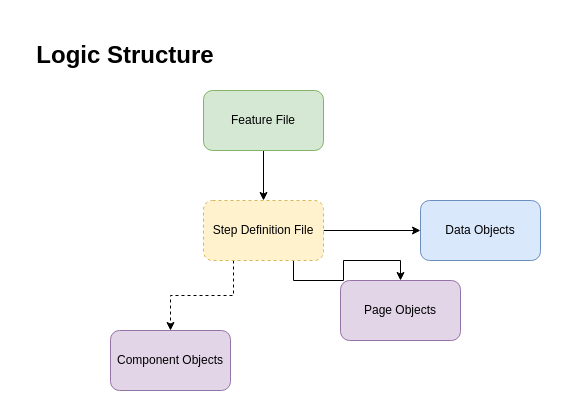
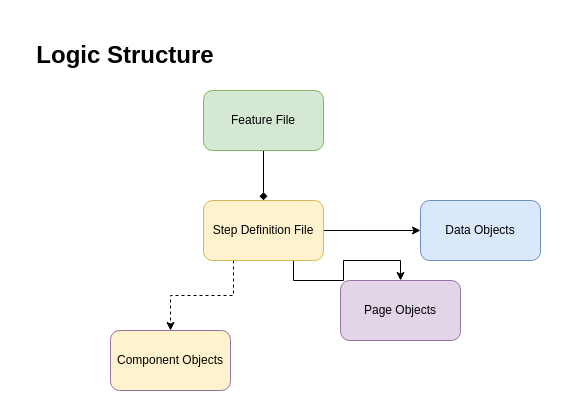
  <mxCell id="0" />
  <mxCell id="1" parent="0" />
- <mxCell id="2" style="edgeStyle=orthogonalEdgeStyle;rounded=0;orthogonalLoop=1;jettySize=auto;html=1;exitX=0.5;exitY=1;exitDx=0;exitDy=0;entryX=0.5;entryY=0;entryDx=0;entryDy=0;" edge="1" parent="1" source="3" target="7"><mxGeometry relative="1" as="geometry" /></mxCell>
+ <mxCell id="2" style="edgeStyle=orthogonalEdgeStyle;rounded=0;orthogonalLoop=1;jettySize=auto;html=1;exitX=0.5;exitY=1;exitDx=0;exitDy=0;entryX=0.5;entryY=0;entryDx=0;entryDy=0;endArrow=diamond;" edge="1" parent="1" source="3" target="7"><mxGeometry relative="1" as="geometry" /></mxCell>
  <mxCell id="3" value="Feature File" style="rounded=1;whiteSpace=wrap;html=1;fillColor=#d5e8d4;strokeColor=#82b366;" vertex="1" parent="1"><mxGeometry x="203" y="90" width="120" height="60" as="geometry" /></mxCell>
  <mxCell id="4" style="edgeStyle=orthogonalEdgeStyle;rounded=0;orthogonalLoop=1;jettySize=auto;html=1;exitX=1;exitY=0.5;exitDx=0;exitDy=0;entryX=0;entryY=0.5;entryDx=0;entryDy=0;" edge="1" parent="1" source="7" target="8"><mxGeometry relative="1" as="geometry" /></mxCell>
  <mxCell id="5" style="edgeStyle=orthogonalEdgeStyle;rounded=0;orthogonalLoop=1;jettySize=auto;html=1;exitX=0.75;exitY=1;exitDx=0;exitDy=0;entryX=0.5;entryY=0;entryDx=0;entryDy=0;" edge="1" parent="1" source="7" target="10"><mxGeometry relative="1" as="geometry" /></mxCell>
  <mxCell id="6" style="edgeStyle=orthogonalEdgeStyle;rounded=0;orthogonalLoop=1;jettySize=auto;html=1;exitX=0.25;exitY=1;exitDx=0;exitDy=0;entryX=0.5;entryY=0;entryDx=0;entryDy=0;dashed=1;" edge="1" parent="1" source="7" target="9"><mxGeometry relative="1" as="geometry" /></mxCell>
- <mxCell id="7" value="Step Definition File" style="rounded=1;whiteSpace=wrap;html=1;fillColor=#fff2cc;strokeColor=#d6b656;dashed=1;" vertex="1" parent="1"><mxGeometry x="203" y="200" width="120" height="60" as="geometry" /></mxCell>
+ <mxCell id="7" value="Step Definition File" style="rounded=1;whiteSpace=wrap;html=1;fillColor=#fff2cc;strokeColor=#d6b656;" vertex="1" parent="1"><mxGeometry x="203" y="200" width="120" height="60" as="geometry" /></mxCell>
  <mxCell id="8" value="Data Objects" style="rounded=1;whiteSpace=wrap;html=1;fillColor=#dae8fc;strokeColor=#6c8ebf;" vertex="1" parent="1"><mxGeometry x="420" y="200" width="120" height="60" as="geometry" /></mxCell>
- <mxCell id="9" value="Component Objects" style="rounded=1;whiteSpace=wrap;html=1;fillColor=#e1d5e7;strokeColor=#9673a6;" vertex="1" parent="1"><mxGeometry x="110" y="330" width="120" height="60" as="geometry" /></mxCell>
+ <mxCell id="9" value="Component Objects" style="rounded=1;whiteSpace=wrap;html=1;fillColor=#fff2cc;strokeColor=#9673a6;" vertex="1" parent="1"><mxGeometry x="110" y="330" width="120" height="60" as="geometry" /></mxCell>
  <mxCell id="10" value="Page Objects" style="rounded=1;whiteSpace=wrap;html=1;fillColor=#e1d5e7;strokeColor=#9673a6;" vertex="1" parent="1"><mxGeometry x="340" y="280" width="120" height="60" as="geometry" /></mxCell>
  <mxCell id="11" value="&lt;h1&gt;Logic Structure&lt;/h1&gt;" style="text;html=1;strokeColor=none;fillColor=none;align=center;verticalAlign=middle;whiteSpace=wrap;rounded=0;" vertex="1" parent="1"><mxGeometry x="20" y="20" width="210" height="70" as="geometry" /></mxCell>
